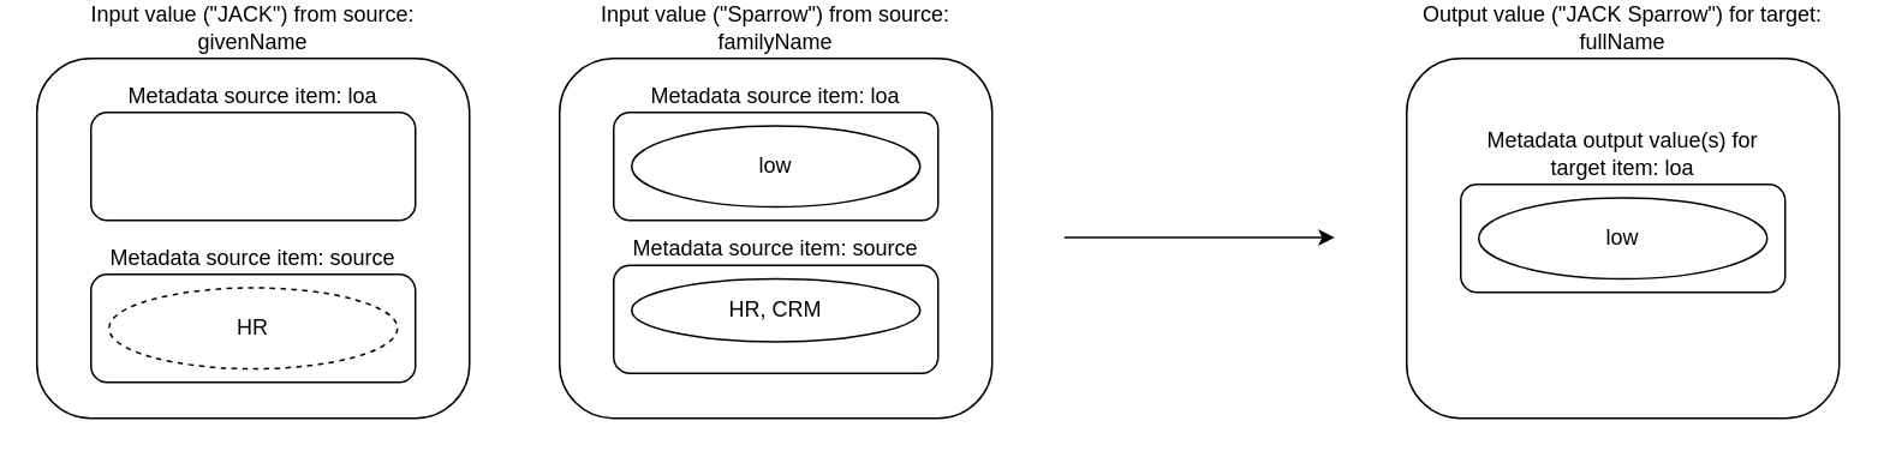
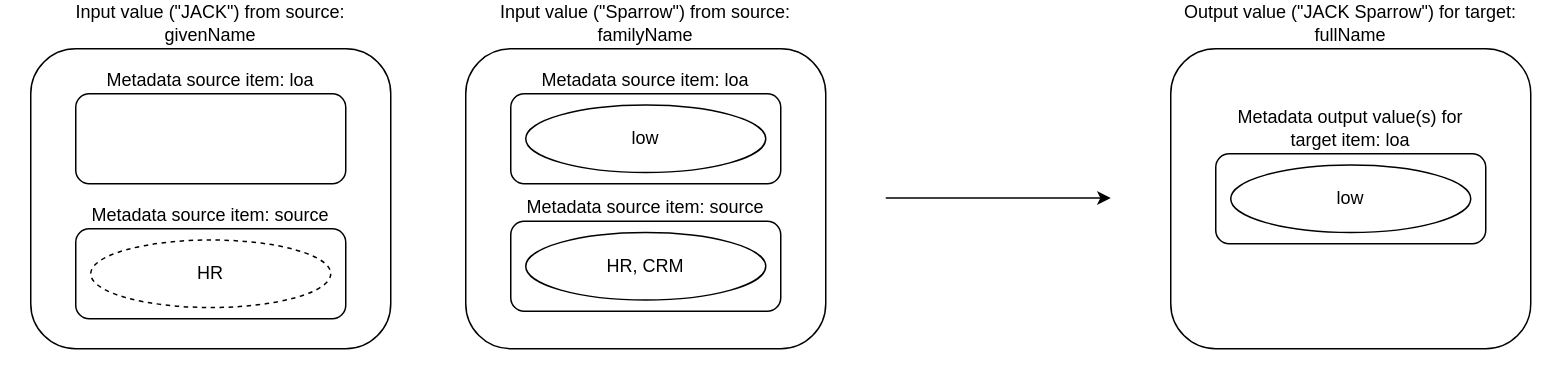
  <mxCell id="0" />
  <mxCell id="1" parent="0" />
  <mxCell id="2" style="edgeStyle=orthogonalEdgeStyle;rounded=0;orthogonalLoop=1;jettySize=auto;html=1;" parent="1" edge="1"><mxGeometry relative="1" as="geometry"><mxPoint x="590" y="119.5" as="sourcePoint" /><mxPoint x="740" y="119.5" as="targetPoint" /></mxGeometry></mxCell>
  <mxCell id="3" value="Input value (&quot;Sparrow&quot;) from source: familyName" style="rounded=1;whiteSpace=wrap;html=1;labelPosition=center;verticalLabelPosition=top;align=center;verticalAlign=bottom;" parent="1" vertex="1"><mxGeometry x="310" y="20" width="240" height="200" as="geometry" /></mxCell>
  <mxCell id="4" value="Metadata source item: loa" style="rounded=1;whiteSpace=wrap;html=1;labelPosition=center;verticalLabelPosition=top;align=center;verticalAlign=bottom;" parent="1" vertex="1"><mxGeometry x="340" y="50" width="180" height="60" as="geometry" /></mxCell>
  <mxCell id="5" style="edgeStyle=orthogonalEdgeStyle;rounded=0;orthogonalLoop=1;jettySize=auto;html=1;exitX=1;exitY=0.5;exitDx=0;exitDy=0;entryX=0;entryY=0.5;entryDx=0;entryDy=0;" parent="1" edge="1"><mxGeometry relative="1" as="geometry"><mxPoint x="410" y="79.5" as="sourcePoint" /></mxGeometry></mxCell>
  <mxCell id="6" value="Output value (&quot;JACK Sparrow&quot;) for target: fullName" style="rounded=1;whiteSpace=wrap;html=1;labelPosition=center;verticalLabelPosition=top;align=center;verticalAlign=bottom;" parent="1" vertex="1"><mxGeometry x="780" y="20" width="240" height="200" as="geometry" /></mxCell>
  <mxCell id="7" value="Metadata output value(s) for target item: loa" style="rounded=1;whiteSpace=wrap;html=1;labelPosition=center;verticalLabelPosition=top;align=center;verticalAlign=bottom;" parent="1" vertex="1"><mxGeometry x="810" y="90" width="180" height="60" as="geometry" /></mxCell>
  <mxCell id="8" value="Input value (&quot;JACK&quot;) from source: givenName" style="rounded=1;whiteSpace=wrap;html=1;labelPosition=center;verticalLabelPosition=top;align=center;verticalAlign=bottom;" parent="1" vertex="1"><mxGeometry x="20" y="20" width="240" height="200" as="geometry" /></mxCell>
  <mxCell id="9" value="Metadata source item: loa" style="rounded=1;whiteSpace=wrap;html=1;labelPosition=center;verticalLabelPosition=top;align=center;verticalAlign=bottom;" parent="1" vertex="1"><mxGeometry x="50" y="50" width="180" height="60" as="geometry" /></mxCell>
  <mxCell id="10" value="Metadata source item: source" style="rounded=1;whiteSpace=wrap;html=1;labelPosition=center;verticalLabelPosition=top;align=center;verticalAlign=bottom;" parent="1" vertex="1"><mxGeometry x="50" y="140" width="180" height="60" as="geometry" /></mxCell>
  <mxCell id="11" value="HR" style="ellipse;whiteSpace=wrap;html=1;dashed=1;" parent="1" vertex="1"><mxGeometry x="60" y="147.5" width="160" height="45" as="geometry" /></mxCell>
  <mxCell id="12" value="Metadata source item: source" style="rounded=1;whiteSpace=wrap;html=1;labelPosition=center;verticalLabelPosition=top;align=center;verticalAlign=bottom;" parent="1" vertex="1"><mxGeometry x="340" y="135" width="180" height="60" as="geometry" /></mxCell>
- <mxCell id="13" value="HR, CRM" style="ellipse;whiteSpace=wrap;html=1;" parent="1" vertex="1"><mxGeometry x="350" y="142.5" width="160" height="35" as="geometry" /></mxCell>
+ <mxCell id="13" value="HR, CRM" style="ellipse;whiteSpace=wrap;html=1;" parent="1" vertex="1"><mxGeometry x="350" y="142.5" width="160" height="45" as="geometry" /></mxCell>
  <mxCell id="14" value="low" style="ellipse;whiteSpace=wrap;html=1;" parent="1" vertex="1"><mxGeometry x="350" y="57.5" width="160" height="45" as="geometry" /></mxCell>
  <mxCell id="15" value="low" style="ellipse;whiteSpace=wrap;html=1;" parent="1" vertex="1"><mxGeometry x="820" y="97.5" width="160" height="45" as="geometry" /></mxCell>
